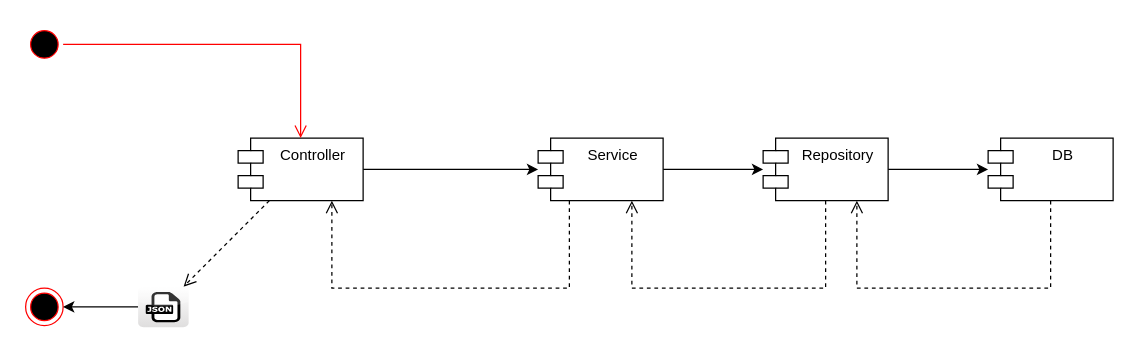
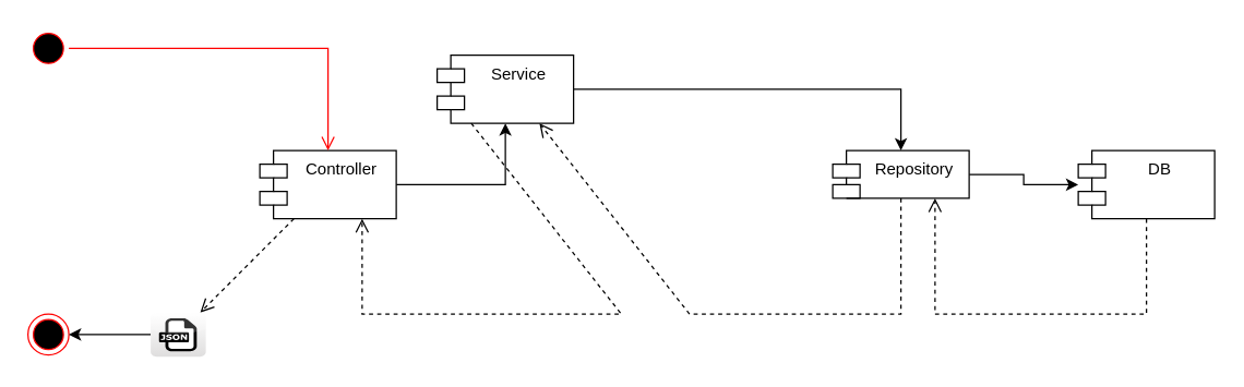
  <mxCell id="0" />
  <mxCell id="1" parent="0" />
  <mxCell id="2" value="" style="edgeStyle=orthogonalEdgeStyle;rounded=0;orthogonalLoop=1;jettySize=auto;html=1;" edge="1" parent="1" source="3" target="5"><mxGeometry relative="1" as="geometry" /></mxCell>
  <mxCell id="3" value="Controller" style="shape=module;align=left;spacingLeft=20;align=center;verticalAlign=top;whiteSpace=wrap;html=1;" vertex="1" parent="1"><mxGeometry x="190" y="110" width="100" height="50" as="geometry" /></mxCell>
  <mxCell id="4" value="" style="edgeStyle=orthogonalEdgeStyle;rounded=0;orthogonalLoop=1;jettySize=auto;html=1;" edge="1" parent="1" source="5" target="9"><mxGeometry relative="1" as="geometry" /></mxCell>
- <mxCell id="5" value="Service" style="shape=module;align=left;spacingLeft=20;align=center;verticalAlign=top;whiteSpace=wrap;html=1;" vertex="1" parent="1"><mxGeometry x="430" y="110" width="100" height="50" as="geometry" /></mxCell>
+ <mxCell id="5" value="Service" style="shape=module;align=left;spacingLeft=20;align=center;verticalAlign=top;whiteSpace=wrap;html=1;" vertex="1" parent="1"><mxGeometry x="320" y="40" width="100" height="50" as="geometry" /></mxCell>
  <mxCell id="6" value="" style="ellipse;html=1;shape=startState;fillColor=#000000;strokeColor=#ff0000;" vertex="1" parent="1"><mxGeometry x="20" y="20" width="30" height="30" as="geometry" /></mxCell>
  <mxCell id="7" value="" style="edgeStyle=orthogonalEdgeStyle;html=1;verticalAlign=bottom;endArrow=open;endSize=8;strokeColor=#ff0000;rounded=0;entryX=0.5;entryY=0;entryDx=0;entryDy=0;" edge="1" source="6" parent="1" target="3"><mxGeometry relative="1" as="geometry"><mxPoint x="35" y="110" as="targetPoint" /></mxGeometry></mxCell>
  <mxCell id="8" value="" style="edgeStyle=orthogonalEdgeStyle;rounded=0;orthogonalLoop=1;jettySize=auto;html=1;" edge="1" parent="1" source="9" target="10"><mxGeometry relative="1" as="geometry" /></mxCell>
- <mxCell id="9" value="Repository" style="shape=module;align=left;spacingLeft=20;align=center;verticalAlign=top;whiteSpace=wrap;html=1;" vertex="1" parent="1"><mxGeometry x="610" y="110" width="100" height="50" as="geometry" /></mxCell>
+ <mxCell id="9" value="Repository" style="shape=module;align=left;spacingLeft=20;align=center;verticalAlign=top;whiteSpace=wrap;html=1;" vertex="1" parent="1"><mxGeometry x="610" y="110" width="100" height="35" as="geometry" /></mxCell>
  <mxCell id="10" value="DB" style="shape=module;align=left;spacingLeft=20;align=center;verticalAlign=top;whiteSpace=wrap;html=1;" vertex="1" parent="1"><mxGeometry x="790" y="110" width="100" height="50" as="geometry" /></mxCell>
  <mxCell id="11" value="" style="html=1;verticalAlign=bottom;endArrow=open;dashed=1;endSize=8;curved=0;rounded=0;exitX=0.5;exitY=1;exitDx=0;exitDy=0;entryX=0.75;entryY=1;entryDx=0;entryDy=0;" edge="1" parent="1" source="9" target="5"><mxGeometry relative="1" as="geometry"><mxPoint x="490" y="350" as="sourcePoint" /><mxPoint x="410" y="350" as="targetPoint" /><Array as="points"><mxPoint x="660" y="230" /><mxPoint x="505" y="230" /></Array></mxGeometry></mxCell>
  <mxCell id="12" value="" style="html=1;verticalAlign=bottom;endArrow=open;dashed=1;endSize=8;curved=0;rounded=0;entryX=0.75;entryY=1;entryDx=0;entryDy=0;exitX=0.25;exitY=1;exitDx=0;exitDy=0;" edge="1" parent="1" source="5" target="3"><mxGeometry relative="1" as="geometry"><mxPoint x="490" y="350" as="sourcePoint" /><mxPoint x="410" y="350" as="targetPoint" /><Array as="points"><mxPoint x="455" y="230" /><mxPoint x="265" y="230" /></Array></mxGeometry></mxCell>
  <mxCell id="13" value="" style="html=1;verticalAlign=bottom;endArrow=open;dashed=1;endSize=8;curved=0;rounded=0;exitX=0.25;exitY=1;exitDx=0;exitDy=0;" edge="1" parent="1" source="3" target="16"><mxGeometry relative="1" as="geometry"><mxPoint x="490" y="350" as="sourcePoint" /><mxPoint x="160" y="360" as="targetPoint" /></mxGeometry></mxCell>
  <mxCell id="14" value="" style="ellipse;html=1;shape=endState;fillColor=#000000;strokeColor=#ff0000;" vertex="1" parent="1"><mxGeometry x="20" y="230" width="30" height="30" as="geometry" /></mxCell>
  <mxCell id="15" style="edgeStyle=orthogonalEdgeStyle;rounded=0;orthogonalLoop=1;jettySize=auto;html=1;entryX=1;entryY=0.5;entryDx=0;entryDy=0;" edge="1" parent="1" source="16" target="14"><mxGeometry relative="1" as="geometry" /></mxCell>
  <mxCell id="16" value="" style="dashed=0;outlineConnect=0;html=1;align=center;labelPosition=center;verticalLabelPosition=bottom;verticalAlign=top;shape=mxgraph.webicons.json;gradientColor=#DFDEDE" vertex="1" parent="1"><mxGeometry x="110" y="228.8" width="40.4" height="32.4" as="geometry" /></mxCell>
  <mxCell id="17" value="" style="html=1;verticalAlign=bottom;endArrow=open;dashed=1;endSize=8;curved=0;rounded=0;exitX=0.5;exitY=1;exitDx=0;exitDy=0;entryX=0.75;entryY=1;entryDx=0;entryDy=0;" edge="1" parent="1" source="10" target="9"><mxGeometry relative="1" as="geometry"><mxPoint x="490" y="350" as="sourcePoint" /><mxPoint x="410" y="350" as="targetPoint" /><Array as="points"><mxPoint x="840" y="230" /><mxPoint x="685" y="230" /></Array></mxGeometry></mxCell>
